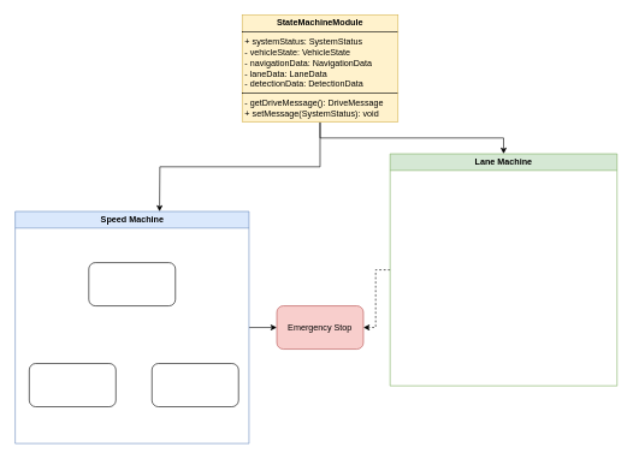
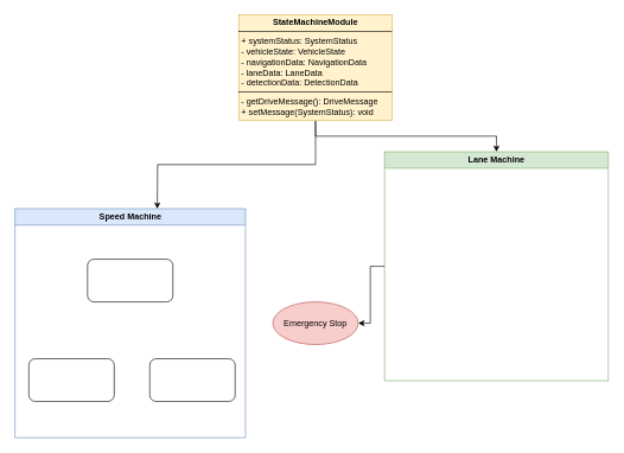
  <mxCell id="0" />
  <mxCell id="1" parent="0" />
  <mxCell id="2" style="edgeStyle=orthogonalEdgeStyle;rounded=0;orthogonalLoop=1;jettySize=auto;html=1;exitX=0.5;exitY=1;exitDx=0;exitDy=0;entryX=0.5;entryY=0;entryDx=0;entryDy=0;" edge="1" parent="1" source="12"><mxGeometry relative="1" as="geometry"><mxPoint x="434.5" y="200" as="sourcePoint" /><mxPoint x="220.5" y="293" as="targetPoint" /></mxGeometry></mxCell>
  <mxCell id="3" style="edgeStyle=orthogonalEdgeStyle;rounded=0;orthogonalLoop=1;jettySize=auto;html=1;exitX=0.5;exitY=1;exitDx=0;exitDy=0;" edge="1" parent="1" source="12" target="10"><mxGeometry relative="1" as="geometry"><mxPoint x="434.5" y="200" as="sourcePoint" /></mxGeometry></mxCell>
- <mxCell id="4" style="edgeStyle=orthogonalEdgeStyle;rounded=0;orthogonalLoop=1;jettySize=auto;html=1;exitX=1;exitY=0.5;exitDx=0;exitDy=0;entryX=0;entryY=0.5;entryDx=0;entryDy=0;" edge="1" parent="1" source="5" target="11"><mxGeometry relative="1" as="geometry" /></mxCell>
  <mxCell id="5" value="Speed Machine" style="swimlane;whiteSpace=wrap;html=1;fillColor=#dae8fc;strokeColor=#6c8ebf;" vertex="1" parent="1"><mxGeometry x="20.5" y="293" width="324" height="322" as="geometry"><mxRectangle x="40" y="200" width="140" height="30" as="alternateBounds" /></mxGeometry></mxCell>
  <mxCell id="6" value="" style="rounded=1;whiteSpace=wrap;html=1;" vertex="1" parent="5"><mxGeometry x="102" y="71" width="120" height="60" as="geometry" /></mxCell>
  <mxCell id="7" value="" style="rounded=1;whiteSpace=wrap;html=1;" vertex="1" parent="5"><mxGeometry x="19.5" y="211" width="120" height="60" as="geometry" /></mxCell>
  <mxCell id="8" value="" style="rounded=1;whiteSpace=wrap;html=1;" vertex="1" parent="5"><mxGeometry x="189.5" y="211" width="120" height="60" as="geometry" /></mxCell>
- <mxCell id="9" style="edgeStyle=orthogonalEdgeStyle;rounded=0;orthogonalLoop=1;jettySize=auto;html=1;exitX=0;exitY=0.5;exitDx=0;exitDy=0;entryX=1;entryY=0.5;entryDx=0;entryDy=0;dashed=1;" edge="1" parent="1" source="10" target="11"><mxGeometry relative="1" as="geometry" /></mxCell>
+ <mxCell id="9" style="edgeStyle=orthogonalEdgeStyle;rounded=0;orthogonalLoop=1;jettySize=auto;html=1;exitX=0;exitY=0.5;exitDx=0;exitDy=0;entryX=1;entryY=0.5;entryDx=0;entryDy=0;" edge="1" parent="1" source="10" target="11"><mxGeometry relative="1" as="geometry" /></mxCell>
  <mxCell id="10" value="Lane Machine" style="swimlane;whiteSpace=wrap;html=1;fillColor=#d5e8d4;strokeColor=#82b366;" vertex="1" parent="1"><mxGeometry x="540" y="213" width="314.5" height="322" as="geometry" /></mxCell>
- <mxCell id="11" value="Emergency Stop" style="rounded=1;whiteSpace=wrap;html=1;fillColor=#f8cecc;strokeColor=#b85151;" vertex="1" parent="1"><mxGeometry x="383" y="424" width="120" height="60" as="geometry" /></mxCell>
+ <mxCell id="11" value="Emergency Stop" style="ellipse;whiteSpace=wrap;html=1;fillColor=#f8cecc;strokeColor=#b85151;" vertex="1" parent="1"><mxGeometry x="383" y="424" width="120" height="60" as="geometry" /></mxCell>
  <mxCell id="12" value="&lt;p style=&quot;margin:0px;margin-top:4px;text-align:center;&quot;&gt;&lt;b&gt;StateMachineModule&lt;/b&gt;&lt;/p&gt;&lt;hr size=&quot;1&quot; style=&quot;border-style:solid;&quot;&gt;&lt;p style=&quot;margin:0px;margin-left:4px;&quot;&gt;+ systemStatus: SystemStatus&lt;br&gt;- vehicleState: VehicleState&lt;/p&gt;&lt;p style=&quot;margin:0px;margin-left:4px;&quot;&gt;- navigationData: NavigationData&lt;/p&gt;&lt;p style=&quot;margin:0px;margin-left:4px;&quot;&gt;- laneData: LaneData&lt;/p&gt;&lt;p style=&quot;margin:0px;margin-left:4px;&quot;&gt;- detectionData: DetectionData&lt;/p&gt;&lt;hr size=&quot;1&quot; style=&quot;border-style:solid;&quot;&gt;&lt;p style=&quot;margin:0px;margin-left:4px;&quot;&gt;- getDriveMessage(): DriveMessage&lt;br&gt;+ setMessage(SystemStatus): void&lt;/p&gt;" style="verticalAlign=top;align=left;overflow=fill;html=1;whiteSpace=wrap;textShadow=0;fillColor=#fff2cc;strokeColor=#d6b656;" vertex="1" parent="1"><mxGeometry x="335" y="20" width="216" height="149" as="geometry" /></mxCell>
